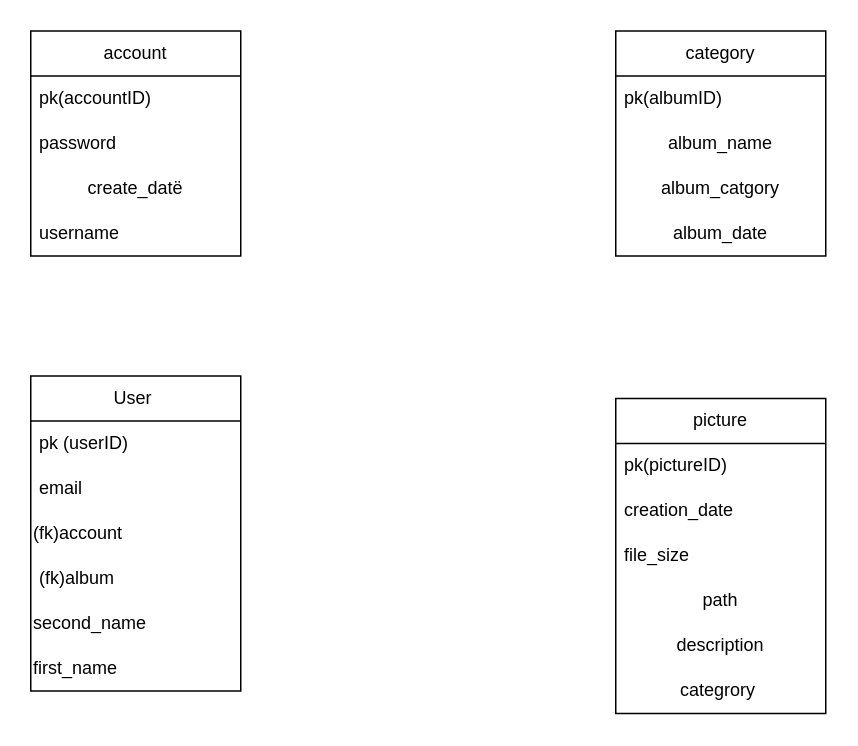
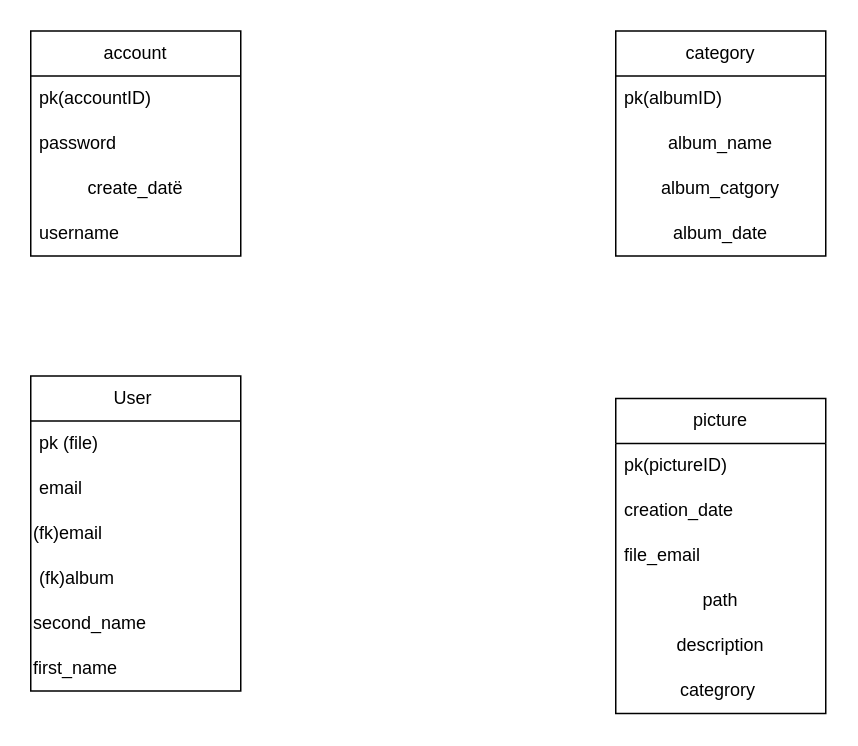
  <mxCell id="0" />
  <mxCell id="1" parent="0" />
  <mxCell id="2" value="User&amp;nbsp;" style="swimlane;fontStyle=0;childLayout=stackLayout;horizontal=1;startSize=30;horizontalStack=0;resizeParent=1;resizeParentMax=0;resizeLast=0;collapsible=1;marginBottom=0;whiteSpace=wrap;html=1;" parent="1" vertex="1"><mxGeometry x="20" y="250" width="140" height="210" as="geometry" /></mxCell>
- <mxCell id="3" value="pk (userID)" style="text;strokeColor=none;fillColor=none;align=left;verticalAlign=middle;spacingLeft=4;spacingRight=4;overflow=hidden;points=[[0,0.5],[1,0.5]];portConstraint=eastwest;rotatable=0;whiteSpace=wrap;html=1;" parent="2" vertex="1"><mxGeometry y="30" width="140" height="30" as="geometry" /></mxCell>
+ <mxCell id="3" value="pk (file)" style="text;strokeColor=none;fillColor=none;align=left;verticalAlign=middle;spacingLeft=4;spacingRight=4;overflow=hidden;points=[[0,0.5],[1,0.5]];portConstraint=eastwest;rotatable=0;whiteSpace=wrap;html=1;" parent="2" vertex="1"><mxGeometry y="30" width="140" height="30" as="geometry" /></mxCell>
  <mxCell id="4" value="email" style="text;strokeColor=none;fillColor=none;align=left;verticalAlign=middle;spacingLeft=4;spacingRight=4;overflow=hidden;points=[[0,0.5],[1,0.5]];portConstraint=eastwest;rotatable=0;whiteSpace=wrap;html=1;" parent="2" vertex="1"><mxGeometry y="60" width="140" height="30" as="geometry" /></mxCell>
- <mxCell id="5" value="(fk)account&amp;nbsp;" style="text;html=1;strokeColor=none;fillColor=none;align=left;verticalAlign=middle;whiteSpace=wrap;rounded=0;" parent="2" vertex="1"><mxGeometry y="90" width="140" height="30" as="geometry" /></mxCell>
+ <mxCell id="5" value="(fk)email&amp;nbsp;" style="text;html=1;strokeColor=none;fillColor=none;align=left;verticalAlign=middle;whiteSpace=wrap;rounded=0;" parent="2" vertex="1"><mxGeometry y="90" width="140" height="30" as="geometry" /></mxCell>
  <mxCell id="6" value="(fk)album" style="text;strokeColor=none;fillColor=none;align=left;verticalAlign=middle;spacingLeft=4;spacingRight=4;overflow=hidden;points=[[0,0.5],[1,0.5]];portConstraint=eastwest;rotatable=0;whiteSpace=wrap;html=1;" parent="2" vertex="1"><mxGeometry y="120" width="140" height="30" as="geometry" /></mxCell>
  <mxCell id="7" value="second_name" style="text;html=1;strokeColor=none;fillColor=none;align=left;verticalAlign=middle;whiteSpace=wrap;rounded=0;" parent="2" vertex="1"><mxGeometry y="150" width="140" height="30" as="geometry" /></mxCell>
  <mxCell id="8" value="first_name&lt;br&gt;" style="text;html=1;strokeColor=none;fillColor=none;align=left;verticalAlign=middle;whiteSpace=wrap;rounded=0;" parent="2" vertex="1"><mxGeometry y="180" width="140" height="30" as="geometry" /></mxCell>
  <mxCell id="9" value="category" style="swimlane;fontStyle=0;childLayout=stackLayout;horizontal=1;startSize=30;horizontalStack=0;resizeParent=1;resizeParentMax=0;resizeLast=0;collapsible=1;marginBottom=0;whiteSpace=wrap;html=1;" parent="1" vertex="1"><mxGeometry x="410" y="20" width="140" height="150" as="geometry" /></mxCell>
  <mxCell id="10" value="pk(albumID)" style="text;strokeColor=none;fillColor=none;align=left;verticalAlign=middle;spacingLeft=4;spacingRight=4;overflow=hidden;points=[[0,0.5],[1,0.5]];portConstraint=eastwest;rotatable=0;whiteSpace=wrap;html=1;" parent="9" vertex="1"><mxGeometry y="30" width="140" height="30" as="geometry" /></mxCell>
  <mxCell id="11" value="album_name" style="text;html=1;strokeColor=none;fillColor=none;align=center;verticalAlign=middle;whiteSpace=wrap;rounded=0;" parent="9" vertex="1"><mxGeometry y="60" width="140" height="30" as="geometry" /></mxCell>
  <mxCell id="12" value="album_catgory" style="text;html=1;strokeColor=none;fillColor=none;align=center;verticalAlign=middle;whiteSpace=wrap;rounded=0;" parent="9" vertex="1"><mxGeometry y="90" width="140" height="30" as="geometry" /></mxCell>
  <mxCell id="13" value="album_date" style="text;html=1;strokeColor=none;fillColor=none;align=center;verticalAlign=middle;whiteSpace=wrap;rounded=0;" parent="9" vertex="1"><mxGeometry y="120" width="140" height="30" as="geometry" /></mxCell>
  <mxCell id="14" value="picture" style="swimlane;fontStyle=0;childLayout=stackLayout;horizontal=1;startSize=30;horizontalStack=0;resizeParent=1;resizeParentMax=0;resizeLast=0;collapsible=1;marginBottom=0;whiteSpace=wrap;html=1;" parent="1" vertex="1"><mxGeometry x="410" y="265" width="140" height="210" as="geometry" /></mxCell>
  <mxCell id="15" value="pk(pictureID)" style="text;strokeColor=none;fillColor=none;align=left;verticalAlign=middle;spacingLeft=4;spacingRight=4;overflow=hidden;points=[[0,0.5],[1,0.5]];portConstraint=eastwest;rotatable=0;whiteSpace=wrap;html=1;" parent="14" vertex="1"><mxGeometry y="30" width="140" height="30" as="geometry" /></mxCell>
  <mxCell id="16" value="creation_date" style="text;strokeColor=none;fillColor=none;align=left;verticalAlign=middle;spacingLeft=4;spacingRight=4;overflow=hidden;points=[[0,0.5],[1,0.5]];portConstraint=eastwest;rotatable=0;whiteSpace=wrap;html=1;" parent="14" vertex="1"><mxGeometry y="60" width="140" height="30" as="geometry" /></mxCell>
- <mxCell id="17" value="file_size" style="text;strokeColor=none;fillColor=none;align=left;verticalAlign=middle;spacingLeft=4;spacingRight=4;overflow=hidden;points=[[0,0.5],[1,0.5]];portConstraint=eastwest;rotatable=0;whiteSpace=wrap;html=1;" parent="14" vertex="1"><mxGeometry y="90" width="140" height="30" as="geometry" /></mxCell>
+ <mxCell id="17" value="file_email" style="text;strokeColor=none;fillColor=none;align=left;verticalAlign=middle;spacingLeft=4;spacingRight=4;overflow=hidden;points=[[0,0.5],[1,0.5]];portConstraint=eastwest;rotatable=0;whiteSpace=wrap;html=1;" parent="14" vertex="1"><mxGeometry y="90" width="140" height="30" as="geometry" /></mxCell>
  <mxCell id="18" value="path" style="text;html=1;strokeColor=none;fillColor=none;align=center;verticalAlign=middle;whiteSpace=wrap;rounded=0;" parent="14" vertex="1"><mxGeometry y="120" width="140" height="30" as="geometry" /></mxCell>
  <mxCell id="19" value="description" style="text;html=1;strokeColor=none;fillColor=none;align=center;verticalAlign=middle;whiteSpace=wrap;rounded=0;" parent="14" vertex="1"><mxGeometry y="150" width="140" height="30" as="geometry" /></mxCell>
  <mxCell id="20" value="categrory&amp;nbsp;" style="text;html=1;strokeColor=none;fillColor=none;align=center;verticalAlign=middle;whiteSpace=wrap;rounded=0;" vertex="1" parent="14"><mxGeometry y="180" width="140" height="30" as="geometry" /></mxCell>
  <mxCell id="21" value="account" style="swimlane;fontStyle=0;childLayout=stackLayout;horizontal=1;startSize=30;horizontalStack=0;resizeParent=1;resizeParentMax=0;resizeLast=0;collapsible=1;marginBottom=0;whiteSpace=wrap;html=1;" parent="1" vertex="1"><mxGeometry x="20" y="20" width="140" height="150" as="geometry" /></mxCell>
  <mxCell id="22" value="pk(accountID)" style="text;strokeColor=none;fillColor=none;align=left;verticalAlign=middle;spacingLeft=4;spacingRight=4;overflow=hidden;points=[[0,0.5],[1,0.5]];portConstraint=eastwest;rotatable=0;whiteSpace=wrap;html=1;" parent="21" vertex="1"><mxGeometry y="30" width="140" height="30" as="geometry" /></mxCell>
  <mxCell id="23" value="password" style="text;strokeColor=none;fillColor=none;align=left;verticalAlign=middle;spacingLeft=4;spacingRight=4;overflow=hidden;points=[[0,0.5],[1,0.5]];portConstraint=eastwest;rotatable=0;whiteSpace=wrap;html=1;" parent="21" vertex="1"><mxGeometry y="60" width="140" height="30" as="geometry" /></mxCell>
  <mxCell id="24" value="create_datë" style="text;html=1;strokeColor=none;fillColor=none;align=center;verticalAlign=middle;whiteSpace=wrap;rounded=0;" parent="21" vertex="1"><mxGeometry y="90" width="140" height="30" as="geometry" /></mxCell>
  <mxCell id="25" value="username" style="text;strokeColor=none;fillColor=none;align=left;verticalAlign=middle;spacingLeft=4;spacingRight=4;overflow=hidden;points=[[0,0.5],[1,0.5]];portConstraint=eastwest;rotatable=0;whiteSpace=wrap;html=1;" parent="21" vertex="1"><mxGeometry y="120" width="140" height="30" as="geometry" /></mxCell>
